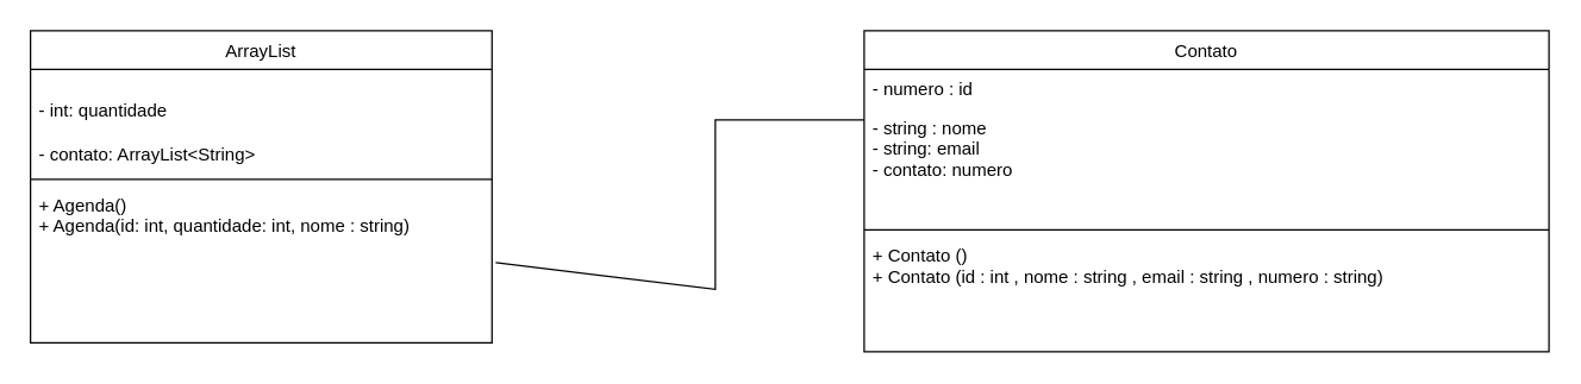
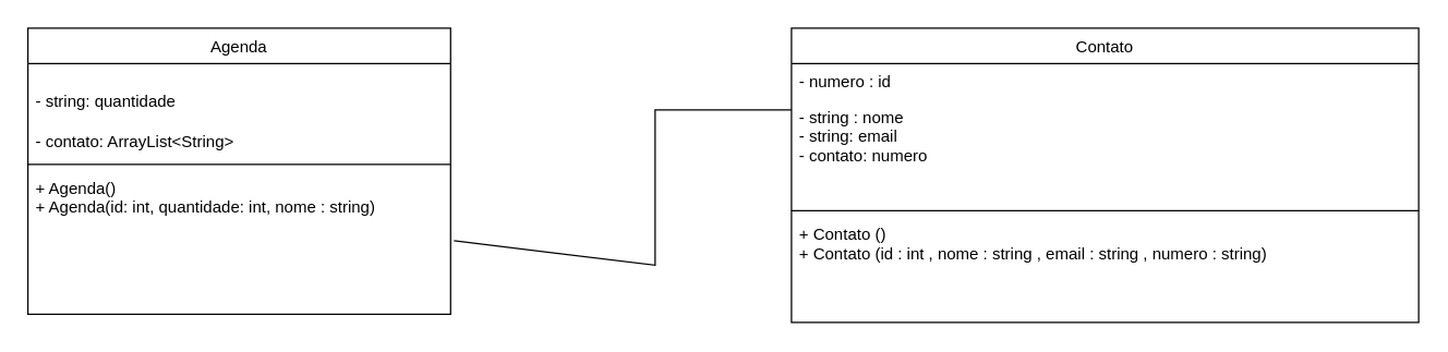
  <mxCell id="0" />
  <mxCell id="1" parent="0" />
  <mxCell id="2" value="Contato" style="swimlane;fontStyle=0;align=center;verticalAlign=top;childLayout=stackLayout;horizontal=1;startSize=26;horizontalStack=0;resizeParent=1;resizeLast=0;collapsible=1;marginBottom=0;rounded=0;shadow=0;strokeWidth=1;" vertex="1" parent="1"><mxGeometry x="580" y="20" width="460" height="216" as="geometry"><mxRectangle x="130" y="380" width="160" height="26" as="alternateBounds" /></mxGeometry></mxCell>
  <mxCell id="3" value="- numero : id" style="text;align=left;verticalAlign=top;spacingLeft=4;spacingRight=4;overflow=hidden;rotatable=0;points=[[0,0.5],[1,0.5]];portConstraint=eastwest;" vertex="1" parent="2"><mxGeometry y="26" width="460" height="26" as="geometry" /></mxCell>
  <mxCell id="4" value="- string : nome&#10;- string: email&#10;- contato: numero" style="text;align=left;verticalAlign=top;spacingLeft=4;spacingRight=4;overflow=hidden;rotatable=0;points=[[0,0.5],[1,0.5]];portConstraint=eastwest;rounded=0;shadow=0;html=0;" vertex="1" parent="2"><mxGeometry y="52" width="460" height="78" as="geometry" /></mxCell>
  <mxCell id="5" value="" style="line;html=1;strokeWidth=1;align=left;verticalAlign=middle;spacingTop=-1;spacingLeft=3;spacingRight=3;rotatable=0;labelPosition=right;points=[];portConstraint=eastwest;" vertex="1" parent="2"><mxGeometry y="130" width="460" height="8" as="geometry" /></mxCell>
  <mxCell id="6" value="+ Contato ()&#10;+ Contato (id : int , nome : string , email : string , numero : string)" style="text;align=left;verticalAlign=top;spacingLeft=4;spacingRight=4;overflow=hidden;rotatable=0;points=[[0,0.5],[1,0.5]];portConstraint=eastwest;rounded=0;shadow=0;html=0;" vertex="1" parent="2"><mxGeometry y="138" width="460" height="78" as="geometry" /></mxCell>
- <mxCell id="7" value="ArrayList" style="swimlane;fontStyle=0;align=center;verticalAlign=top;childLayout=stackLayout;horizontal=1;startSize=26;horizontalStack=0;resizeParent=1;resizeLast=0;collapsible=1;marginBottom=0;rounded=0;shadow=0;strokeWidth=1;" vertex="1" parent="1"><mxGeometry x="20" y="20" width="310" height="210" as="geometry"><mxRectangle x="550" y="140" width="160" height="26" as="alternateBounds" /></mxGeometry></mxCell>
- <mxCell id="8" value="&#10;- int: quantidade" style="text;align=left;verticalAlign=top;spacingLeft=4;spacingRight=4;overflow=hidden;rotatable=0;points=[[0,0.5],[1,0.5]];portConstraint=eastwest;" vertex="1" parent="7"><mxGeometry y="26" width="310" height="44" as="geometry" /></mxCell>
+ <mxCell id="7" value="Agenda" style="swimlane;fontStyle=0;align=center;verticalAlign=top;childLayout=stackLayout;horizontal=1;startSize=26;horizontalStack=0;resizeParent=1;resizeLast=0;collapsible=1;marginBottom=0;rounded=0;shadow=0;strokeWidth=1;" vertex="1" parent="1"><mxGeometry x="20" y="20" width="310" height="210" as="geometry"><mxRectangle x="550" y="140" width="160" height="26" as="alternateBounds" /></mxGeometry></mxCell>
+ <mxCell id="8" value="&#10;- string: quantidade" style="text;align=left;verticalAlign=top;spacingLeft=4;spacingRight=4;overflow=hidden;rotatable=0;points=[[0,0.5],[1,0.5]];portConstraint=eastwest;" vertex="1" parent="7"><mxGeometry y="26" width="310" height="44" as="geometry" /></mxCell>
  <mxCell id="9" value="- contato: ArrayList&lt;String&gt;" style="text;align=left;verticalAlign=top;spacingLeft=4;spacingRight=4;overflow=hidden;rotatable=0;points=[[0,0.5],[1,0.5]];portConstraint=eastwest;rounded=0;shadow=0;html=0;" vertex="1" parent="7"><mxGeometry y="70" width="310" height="26" as="geometry" /></mxCell>
  <mxCell id="10" value="" style="line;html=1;strokeWidth=1;align=left;verticalAlign=middle;spacingTop=-1;spacingLeft=3;spacingRight=3;rotatable=0;labelPosition=right;points=[];portConstraint=eastwest;" vertex="1" parent="7"><mxGeometry y="96" width="310" height="8" as="geometry" /></mxCell>
  <mxCell id="11" value="+ Agenda()&#10;+ Agenda(id: int, quantidade: int, nome : string)" style="text;align=left;verticalAlign=top;spacingLeft=4;spacingRight=4;overflow=hidden;rotatable=0;points=[[0,0.5],[1,0.5]];portConstraint=eastwest;" vertex="1" parent="7"><mxGeometry y="104" width="310" height="88" as="geometry" /></mxCell>
  <mxCell id="12" value="" style="endArrow=none;html=1;rounded=0;exitX=1.008;exitY=0.591;exitDx=0;exitDy=0;exitPerimeter=0;" edge="1" parent="1" source="11"><mxGeometry width="50" height="50" relative="1" as="geometry"><mxPoint x="330" y="360" as="sourcePoint" /><mxPoint x="580" y="80" as="targetPoint" /><Array as="points"><mxPoint x="480" y="194" /><mxPoint x="480" y="80" /></Array></mxGeometry></mxCell>
